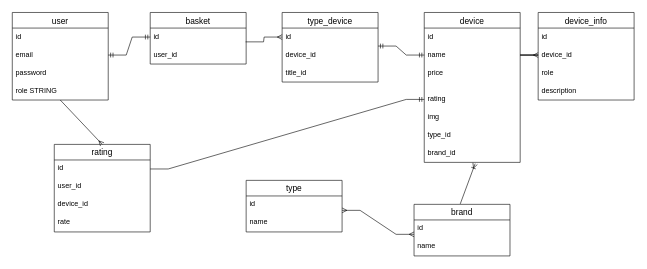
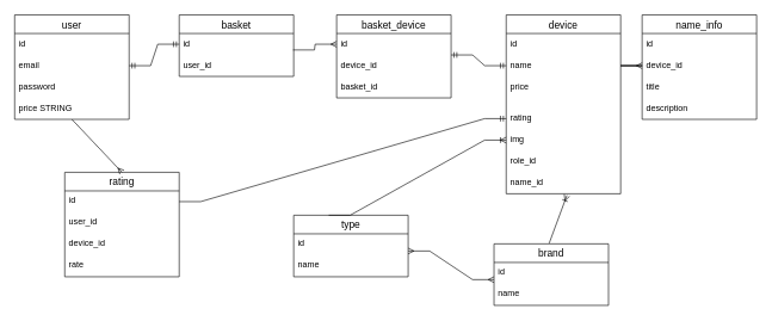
  <mxCell id="0" />
  <mxCell id="1" parent="0" />
  <mxCell id="2" value="user" style="swimlane;fontStyle=0;childLayout=stackLayout;horizontal=1;startSize=26;horizontalStack=0;resizeParent=1;resizeParentMax=0;resizeLast=0;collapsible=1;marginBottom=0;align=center;fontSize=14;" vertex="1" parent="1"><mxGeometry x="20" y="20" width="160" height="146" as="geometry" /></mxCell>
  <mxCell id="3" value="id" style="text;strokeColor=none;fillColor=none;spacingLeft=4;spacingRight=4;overflow=hidden;rotatable=0;points=[[0,0.5],[1,0.5]];portConstraint=eastwest;fontSize=12;" vertex="1" parent="2"><mxGeometry y="26" width="160" height="30" as="geometry" /></mxCell>
  <mxCell id="4" value="email" style="text;strokeColor=none;fillColor=none;spacingLeft=4;spacingRight=4;overflow=hidden;rotatable=0;points=[[0,0.5],[1,0.5]];portConstraint=eastwest;fontSize=12;" vertex="1" parent="2"><mxGeometry y="56" width="160" height="30" as="geometry" /></mxCell>
  <mxCell id="5" value="password" style="text;strokeColor=none;fillColor=none;spacingLeft=4;spacingRight=4;overflow=hidden;rotatable=0;points=[[0,0.5],[1,0.5]];portConstraint=eastwest;fontSize=12;" vertex="1" parent="2"><mxGeometry y="86" width="160" height="30" as="geometry" /></mxCell>
- <mxCell id="6" value="role STRING" style="text;strokeColor=none;fillColor=none;spacingLeft=4;spacingRight=4;overflow=hidden;rotatable=0;points=[[0,0.5],[1,0.5]];portConstraint=eastwest;fontSize=12;" vertex="1" parent="2"><mxGeometry y="116" width="160" height="30" as="geometry" /></mxCell>
+ <mxCell id="6" value="price STRING" style="text;strokeColor=none;fillColor=none;spacingLeft=4;spacingRight=4;overflow=hidden;rotatable=0;points=[[0,0.5],[1,0.5]];portConstraint=eastwest;fontSize=12;" vertex="1" parent="2"><mxGeometry y="116" width="160" height="30" as="geometry" /></mxCell>
  <mxCell id="7" value="basket" style="swimlane;fontStyle=0;childLayout=stackLayout;horizontal=1;startSize=26;horizontalStack=0;resizeParent=1;resizeParentMax=0;resizeLast=0;collapsible=1;marginBottom=0;align=center;fontSize=14;" vertex="1" parent="1"><mxGeometry x="250" y="20" width="160" height="86" as="geometry" /></mxCell>
  <mxCell id="8" value="id" style="text;strokeColor=none;fillColor=none;spacingLeft=4;spacingRight=4;overflow=hidden;rotatable=0;points=[[0,0.5],[1,0.5]];portConstraint=eastwest;fontSize=12;" vertex="1" parent="7"><mxGeometry y="26" width="160" height="30" as="geometry" /></mxCell>
  <mxCell id="9" value="user_id" style="text;strokeColor=none;fillColor=none;spacingLeft=4;spacingRight=4;overflow=hidden;rotatable=0;points=[[0,0.5],[1,0.5]];portConstraint=eastwest;fontSize=12;" vertex="1" parent="7"><mxGeometry y="56" width="160" height="30" as="geometry" /></mxCell>
  <mxCell id="10" value="" style="edgeStyle=entityRelationEdgeStyle;fontSize=12;html=1;endArrow=ERmandOne;startArrow=ERmandOne;rounded=0;exitX=1;exitY=0.5;exitDx=0;exitDy=0;" edge="1" parent="1" source="4" target="8"><mxGeometry width="100" height="100" relative="1" as="geometry"><mxPoint x="340" y="380" as="sourcePoint" /><mxPoint x="440" y="280" as="targetPoint" /></mxGeometry></mxCell>
  <mxCell id="11" value="device" style="swimlane;fontStyle=0;childLayout=stackLayout;horizontal=1;startSize=26;horizontalStack=0;resizeParent=1;resizeParentMax=0;resizeLast=0;collapsible=1;marginBottom=0;align=center;fontSize=14;" vertex="1" parent="1"><mxGeometry x="707" y="20" width="160" height="250" as="geometry" /></mxCell>
  <mxCell id="12" value="id" style="text;strokeColor=none;fillColor=none;spacingLeft=4;spacingRight=4;overflow=hidden;rotatable=0;points=[[0,0.5],[1,0.5]];portConstraint=eastwest;fontSize=12;" vertex="1" parent="11"><mxGeometry y="26" width="160" height="30" as="geometry" /></mxCell>
  <mxCell id="13" value="name" style="text;strokeColor=none;fillColor=none;spacingLeft=4;spacingRight=4;overflow=hidden;rotatable=0;points=[[0,0.5],[1,0.5]];portConstraint=eastwest;fontSize=12;" vertex="1" parent="11"><mxGeometry y="56" width="160" height="30" as="geometry" /></mxCell>
  <mxCell id="14" value="price" style="text;strokeColor=none;fillColor=none;spacingLeft=4;spacingRight=4;overflow=hidden;rotatable=0;points=[[0,0.5],[1,0.5]];portConstraint=eastwest;fontSize=12;" vertex="1" parent="11"><mxGeometry y="86" width="160" height="44" as="geometry" /></mxCell>
  <mxCell id="15" value="rating" style="text;strokeColor=none;fillColor=none;spacingLeft=4;spacingRight=4;overflow=hidden;rotatable=0;points=[[0,0.5],[1,0.5]];portConstraint=eastwest;fontSize=12;" vertex="1" parent="11"><mxGeometry y="130" width="160" height="30" as="geometry" /></mxCell>
  <mxCell id="16" value="img&#10;" style="text;strokeColor=none;fillColor=none;spacingLeft=4;spacingRight=4;overflow=hidden;rotatable=0;points=[[0,0.5],[1,0.5]];portConstraint=eastwest;fontSize=12;" vertex="1" parent="11"><mxGeometry y="160" width="160" height="30" as="geometry" /></mxCell>
- <mxCell id="17" value="type_id&#10;" style="text;strokeColor=none;fillColor=none;spacingLeft=4;spacingRight=4;overflow=hidden;rotatable=0;points=[[0,0.5],[1,0.5]];portConstraint=eastwest;fontSize=12;" vertex="1" parent="11"><mxGeometry y="190" width="160" height="30" as="geometry" /></mxCell>
- <mxCell id="18" value="brand_id" style="text;strokeColor=none;fillColor=none;spacingLeft=4;spacingRight=4;overflow=hidden;rotatable=0;points=[[0,0.5],[1,0.5]];portConstraint=eastwest;fontSize=12;" vertex="1" parent="11"><mxGeometry y="220" width="160" height="30" as="geometry" /></mxCell>
+ <mxCell id="17" value="role_id&#10;" style="text;strokeColor=none;fillColor=none;spacingLeft=4;spacingRight=4;overflow=hidden;rotatable=0;points=[[0,0.5],[1,0.5]];portConstraint=eastwest;fontSize=12;" vertex="1" parent="11"><mxGeometry y="190" width="160" height="30" as="geometry" /></mxCell>
+ <mxCell id="18" value="name_id" style="text;strokeColor=none;fillColor=none;spacingLeft=4;spacingRight=4;overflow=hidden;rotatable=0;points=[[0,0.5],[1,0.5]];portConstraint=eastwest;fontSize=12;" vertex="1" parent="11"><mxGeometry y="220" width="160" height="30" as="geometry" /></mxCell>
  <mxCell id="19" value="type" style="swimlane;fontStyle=0;childLayout=stackLayout;horizontal=1;startSize=26;horizontalStack=0;resizeParent=1;resizeParentMax=0;resizeLast=0;collapsible=1;marginBottom=0;align=center;fontSize=14;" vertex="1" parent="1"><mxGeometry x="410" y="300" width="160" height="86" as="geometry" /></mxCell>
  <mxCell id="20" value="id" style="text;strokeColor=none;fillColor=none;spacingLeft=4;spacingRight=4;overflow=hidden;rotatable=0;points=[[0,0.5],[1,0.5]];portConstraint=eastwest;fontSize=12;" vertex="1" parent="19"><mxGeometry y="26" width="160" height="30" as="geometry" /></mxCell>
  <mxCell id="21" value="name" style="text;strokeColor=none;fillColor=none;spacingLeft=4;spacingRight=4;overflow=hidden;rotatable=0;points=[[0,0.5],[1,0.5]];portConstraint=eastwest;fontSize=12;" vertex="1" parent="19"><mxGeometry y="56" width="160" height="30" as="geometry" /></mxCell>
  <mxCell id="22" value="brand" style="swimlane;fontStyle=0;childLayout=stackLayout;horizontal=1;startSize=26;horizontalStack=0;resizeParent=1;resizeParentMax=0;resizeLast=0;collapsible=1;marginBottom=0;align=center;fontSize=14;" vertex="1" parent="1"><mxGeometry x="690" y="340" width="160" height="86" as="geometry" /></mxCell>
  <mxCell id="23" value="id        " style="text;strokeColor=none;fillColor=none;spacingLeft=4;spacingRight=4;overflow=hidden;rotatable=0;points=[[0,0.5],[1,0.5]];portConstraint=eastwest;fontSize=12;" vertex="1" parent="22"><mxGeometry y="26" width="160" height="30" as="geometry" /></mxCell>
  <mxCell id="24" value="name&#10;" style="text;strokeColor=none;fillColor=none;spacingLeft=4;spacingRight=4;overflow=hidden;rotatable=0;points=[[0,0.5],[1,0.5]];portConstraint=eastwest;fontSize=12;" vertex="1" parent="22"><mxGeometry y="56" width="160" height="30" as="geometry" /></mxCell>
+ <mxCell id="25" value="" style="edgeStyle=entityRelationEdgeStyle;fontSize=12;html=1;endArrow=ERoneToMany;rounded=0;exitX=0.306;exitY=0;exitDx=0;exitDy=0;entryX=0;entryY=0.5;entryDx=0;entryDy=0;exitPerimeter=0;" edge="1" parent="1" source="19" target="16"><mxGeometry width="100" height="100" relative="1" as="geometry"><mxPoint x="360" y="420" as="sourcePoint" /><mxPoint x="460" y="320" as="targetPoint" /></mxGeometry></mxCell>
  <mxCell id="26" value="" style="fontSize=12;html=1;endArrow=ERoneToMany;rounded=0;exitX=0.563;exitY=-0.009;exitDx=0;exitDy=0;exitPerimeter=0;entryX=0.531;entryY=1.067;entryDx=0;entryDy=0;entryPerimeter=0;" edge="1" parent="1" target="18"><mxGeometry width="100" height="100" relative="1" as="geometry"><mxPoint x="767.08" y="339.226" as="sourcePoint" /><mxPoint x="687" y="460" as="targetPoint" /></mxGeometry></mxCell>
  <mxCell id="27" value="" style="edgeStyle=entityRelationEdgeStyle;fontSize=12;html=1;endArrow=ERmany;startArrow=ERmany;rounded=0;exitX=1;exitY=-0.2;exitDx=0;exitDy=0;exitPerimeter=0;entryX=0;entryY=0.8;entryDx=0;entryDy=0;entryPerimeter=0;" edge="1" parent="1" source="21" target="23"><mxGeometry width="100" height="100" relative="1" as="geometry"><mxPoint x="430" y="420" as="sourcePoint" /><mxPoint x="530" y="320" as="targetPoint" /></mxGeometry></mxCell>
- <mxCell id="28" value="device_info" style="swimlane;fontStyle=0;childLayout=stackLayout;horizontal=1;startSize=26;horizontalStack=0;resizeParent=1;resizeParentMax=0;resizeLast=0;collapsible=1;marginBottom=0;align=center;fontSize=14;" vertex="1" parent="1"><mxGeometry x="897" y="20" width="160" height="146" as="geometry" /></mxCell>
+ <mxCell id="28" value="name_info" style="swimlane;fontStyle=0;childLayout=stackLayout;horizontal=1;startSize=26;horizontalStack=0;resizeParent=1;resizeParentMax=0;resizeLast=0;collapsible=1;marginBottom=0;align=center;fontSize=14;" vertex="1" parent="1"><mxGeometry x="897" y="20" width="160" height="146" as="geometry" /></mxCell>
  <mxCell id="29" value="id" style="text;strokeColor=none;fillColor=none;spacingLeft=4;spacingRight=4;overflow=hidden;rotatable=0;points=[[0,0.5],[1,0.5]];portConstraint=eastwest;fontSize=12;" vertex="1" parent="28"><mxGeometry y="26" width="160" height="30" as="geometry" /></mxCell>
  <mxCell id="30" value="device_id" style="text;strokeColor=none;fillColor=none;spacingLeft=4;spacingRight=4;overflow=hidden;rotatable=0;points=[[0,0.5],[1,0.5]];portConstraint=eastwest;fontSize=12;" vertex="1" parent="28"><mxGeometry y="56" width="160" height="30" as="geometry" /></mxCell>
- <mxCell id="31" value="role" style="text;strokeColor=none;fillColor=none;spacingLeft=4;spacingRight=4;overflow=hidden;rotatable=0;points=[[0,0.5],[1,0.5]];portConstraint=eastwest;fontSize=12;" vertex="1" parent="28"><mxGeometry y="86" width="160" height="30" as="geometry" /></mxCell>
+ <mxCell id="31" value="title" style="text;strokeColor=none;fillColor=none;spacingLeft=4;spacingRight=4;overflow=hidden;rotatable=0;points=[[0,0.5],[1,0.5]];portConstraint=eastwest;fontSize=12;" vertex="1" parent="28"><mxGeometry y="86" width="160" height="30" as="geometry" /></mxCell>
  <mxCell id="32" value="description&#10;" style="text;strokeColor=none;fillColor=none;spacingLeft=4;spacingRight=4;overflow=hidden;rotatable=0;points=[[0,0.5],[1,0.5]];portConstraint=eastwest;fontSize=12;" vertex="1" parent="28"><mxGeometry y="116" width="160" height="30" as="geometry" /></mxCell>
  <mxCell id="33" value="" style="edgeStyle=entityRelationEdgeStyle;fontSize=12;html=1;endArrow=ERmany;rounded=0;entryX=0;entryY=0.5;entryDx=0;entryDy=0;" edge="1" parent="1" source="13" target="30"><mxGeometry width="100" height="100" relative="1" as="geometry"><mxPoint x="867" y="420" as="sourcePoint" /><mxPoint x="967" y="320" as="targetPoint" /></mxGeometry></mxCell>
- <mxCell id="34" value="type_device" style="swimlane;fontStyle=0;childLayout=stackLayout;horizontal=1;startSize=26;horizontalStack=0;resizeParent=1;resizeParentMax=0;resizeLast=0;collapsible=1;marginBottom=0;align=center;fontSize=14;" vertex="1" parent="1"><mxGeometry x="470" y="20" width="160" height="116" as="geometry" /></mxCell>
+ <mxCell id="34" value="basket_device" style="swimlane;fontStyle=0;childLayout=stackLayout;horizontal=1;startSize=26;horizontalStack=0;resizeParent=1;resizeParentMax=0;resizeLast=0;collapsible=1;marginBottom=0;align=center;fontSize=14;" vertex="1" parent="1"><mxGeometry x="470" y="20" width="160" height="116" as="geometry" /></mxCell>
  <mxCell id="35" value="id" style="text;strokeColor=none;fillColor=none;spacingLeft=4;spacingRight=4;overflow=hidden;rotatable=0;points=[[0,0.5],[1,0.5]];portConstraint=eastwest;fontSize=12;" vertex="1" parent="34"><mxGeometry y="26" width="160" height="30" as="geometry" /></mxCell>
  <mxCell id="36" value="device_id" style="text;strokeColor=none;fillColor=none;spacingLeft=4;spacingRight=4;overflow=hidden;rotatable=0;points=[[0,0.5],[1,0.5]];portConstraint=eastwest;fontSize=12;" vertex="1" parent="34"><mxGeometry y="56" width="160" height="30" as="geometry" /></mxCell>
- <mxCell id="37" value="title_id" style="text;strokeColor=none;fillColor=none;spacingLeft=4;spacingRight=4;overflow=hidden;rotatable=0;points=[[0,0.5],[1,0.5]];portConstraint=eastwest;fontSize=12;" vertex="1" parent="34"><mxGeometry y="86" width="160" height="30" as="geometry" /></mxCell>
+ <mxCell id="37" value="basket_id" style="text;strokeColor=none;fillColor=none;spacingLeft=4;spacingRight=4;overflow=hidden;rotatable=0;points=[[0,0.5],[1,0.5]];portConstraint=eastwest;fontSize=12;" vertex="1" parent="34"><mxGeometry y="86" width="160" height="30" as="geometry" /></mxCell>
  <mxCell id="38" value="" style="edgeStyle=entityRelationEdgeStyle;fontSize=12;html=1;endArrow=ERmany;rounded=0;entryX=0;entryY=0.5;entryDx=0;entryDy=0;exitX=0.994;exitY=0.767;exitDx=0;exitDy=0;exitPerimeter=0;" edge="1" parent="1" source="8" target="35"><mxGeometry width="100" height="100" relative="1" as="geometry"><mxPoint x="420" y="70" as="sourcePoint" /><mxPoint x="750" y="200" as="targetPoint" /></mxGeometry></mxCell>
  <mxCell id="39" style="edgeStyle=none;rounded=0;orthogonalLoop=1;jettySize=auto;html=1;exitX=0.5;exitY=0;exitDx=0;exitDy=0;" edge="1" parent="1" source="34" target="34"><mxGeometry relative="1" as="geometry" /></mxCell>
  <mxCell id="40" value="" style="edgeStyle=entityRelationEdgeStyle;fontSize=12;html=1;endArrow=ERmandOne;startArrow=ERmandOne;rounded=0;entryX=0;entryY=0.5;entryDx=0;entryDy=0;exitX=1;exitY=0;exitDx=0;exitDy=0;exitPerimeter=0;" edge="1" parent="1" source="36" target="13"><mxGeometry width="100" height="100" relative="1" as="geometry"><mxPoint x="680" y="300" as="sourcePoint" /><mxPoint x="780" y="200" as="targetPoint" /></mxGeometry></mxCell>
  <mxCell id="41" value="rating" style="swimlane;fontStyle=0;childLayout=stackLayout;horizontal=1;startSize=26;horizontalStack=0;resizeParent=1;resizeParentMax=0;resizeLast=0;collapsible=1;marginBottom=0;align=center;fontSize=14;" vertex="1" parent="1"><mxGeometry x="90" y="240" width="160" height="146" as="geometry" /></mxCell>
  <mxCell id="42" value="id" style="text;strokeColor=none;fillColor=none;spacingLeft=4;spacingRight=4;overflow=hidden;rotatable=0;points=[[0,0.5],[1,0.5]];portConstraint=eastwest;fontSize=12;" vertex="1" parent="41"><mxGeometry y="26" width="160" height="30" as="geometry" /></mxCell>
  <mxCell id="43" value="user_id" style="text;strokeColor=none;fillColor=none;spacingLeft=4;spacingRight=4;overflow=hidden;rotatable=0;points=[[0,0.5],[1,0.5]];portConstraint=eastwest;fontSize=12;" vertex="1" parent="41"><mxGeometry y="56" width="160" height="30" as="geometry" /></mxCell>
  <mxCell id="44" value="device_id&#10;" style="text;strokeColor=none;fillColor=none;spacingLeft=4;spacingRight=4;overflow=hidden;rotatable=0;points=[[0,0.5],[1,0.5]];portConstraint=eastwest;fontSize=12;" vertex="1" parent="41"><mxGeometry y="86" width="160" height="30" as="geometry" /></mxCell>
  <mxCell id="45" value="rate&#10;" style="text;strokeColor=none;fillColor=none;spacingLeft=4;spacingRight=4;overflow=hidden;rotatable=0;points=[[0,0.5],[1,0.5]];portConstraint=eastwest;fontSize=12;" vertex="1" parent="41"><mxGeometry y="116" width="160" height="30" as="geometry" /></mxCell>
  <mxCell id="46" value="" style="fontSize=12;html=1;endArrow=ERmany;rounded=0;entryX=0.5;entryY=0;entryDx=0;entryDy=0;exitX=0.5;exitY=1;exitDx=0;exitDy=0;" edge="1" parent="1" source="2" target="41"><mxGeometry width="100" height="100" relative="1" as="geometry"><mxPoint x="580" y="310" as="sourcePoint" /><mxPoint x="680" y="210" as="targetPoint" /></mxGeometry></mxCell>
  <mxCell id="47" value="" style="edgeStyle=entityRelationEdgeStyle;fontSize=12;html=1;endArrow=ERmandOne;rounded=0;entryX=0;entryY=0.5;entryDx=0;entryDy=0;" edge="1" parent="1" source="42" target="15"><mxGeometry width="100" height="100" relative="1" as="geometry"><mxPoint x="580" y="310" as="sourcePoint" /><mxPoint x="680" y="210" as="targetPoint" /></mxGeometry></mxCell>
